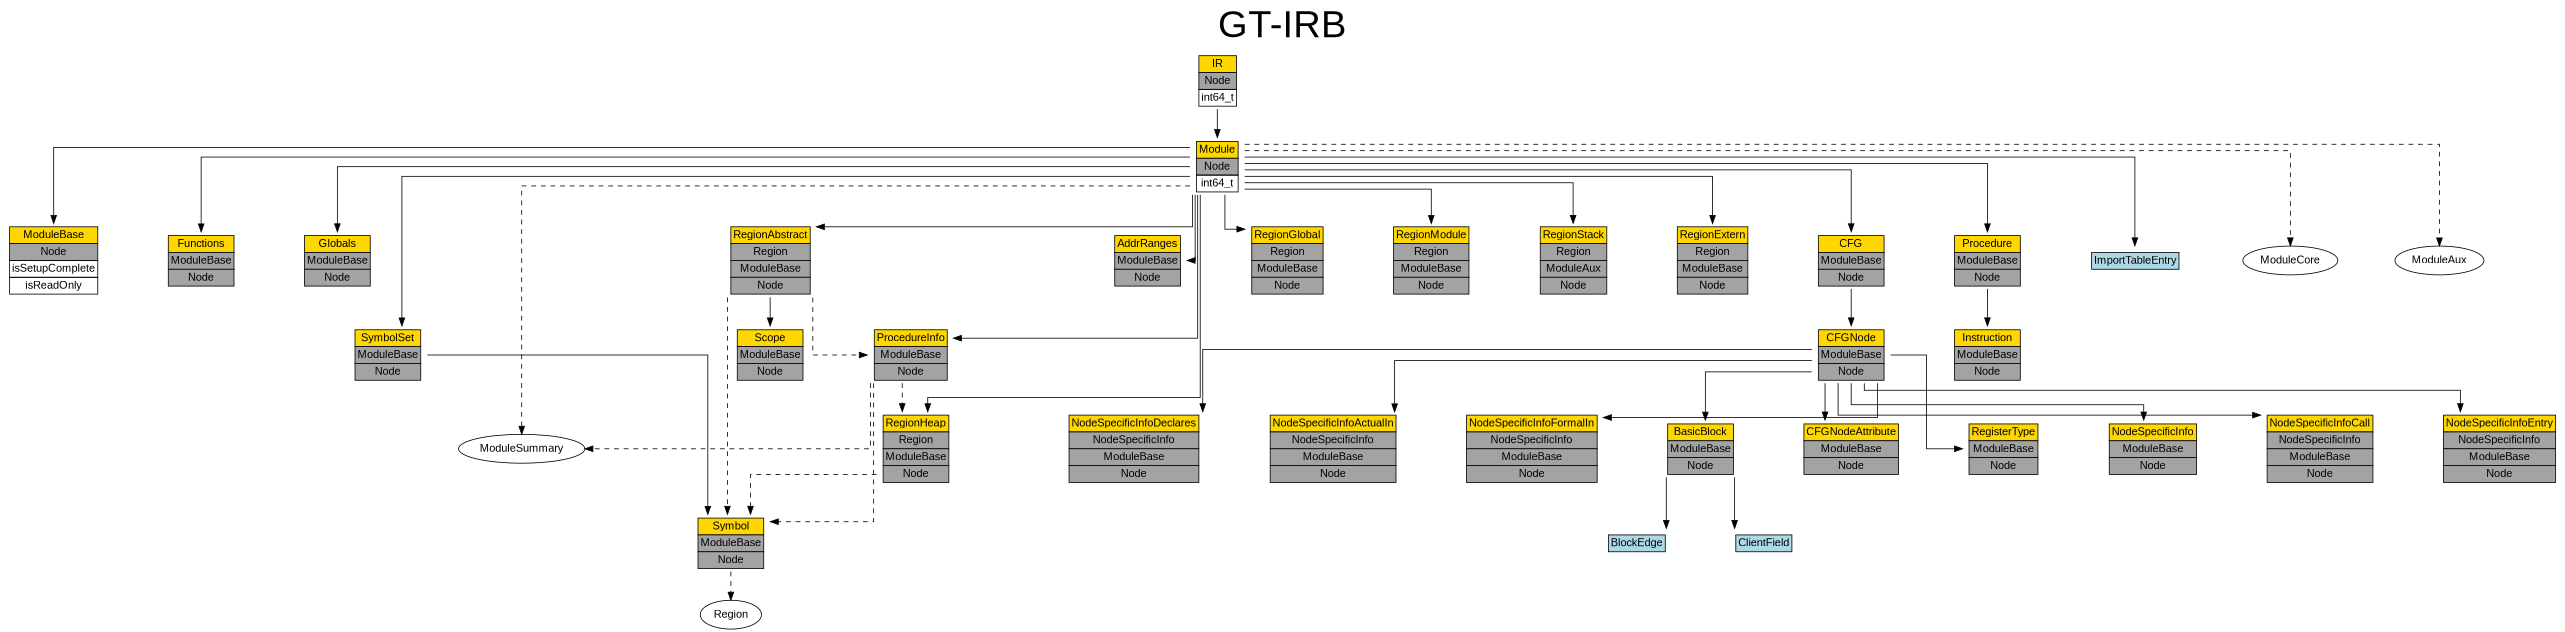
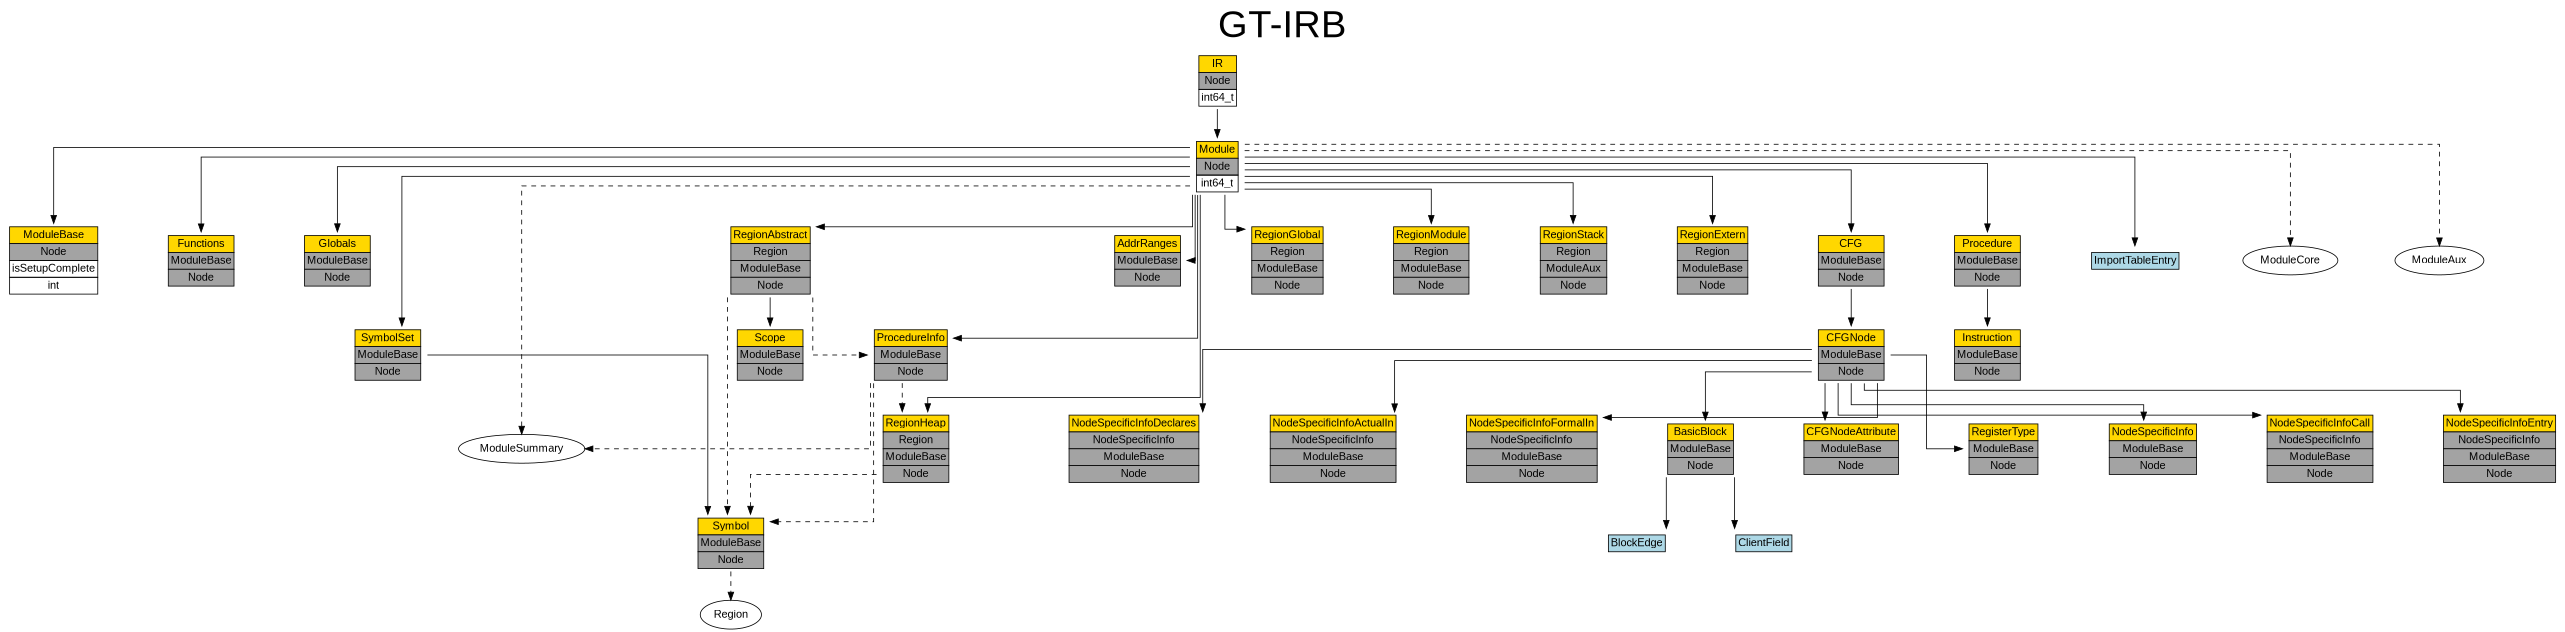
  digraph {
    fontname="Liberation Sans"
    fontsize=48
    label="GT-IRB"
    labelloc=t
    nodesep=1.0
    splines=ortho
    node [fontname="Liberation Sans" shape=none]
    edge [fontname="Liberation Sans" headport=left tailport=right]
    n1 [label=<<table border="0" cellspacing="0"> 			<tr><td port="class" border="1" bgcolor="gold">IR</td></tr> 			<tr><td port="" border="1" bgcolor="grey64">Node</td></tr> 			<tr><td port="" border="1">int64_t</td></tr> 		</table>>]
    n2 [label=<<table border="0" cellspacing="0"> 			<tr><td port="class" border="1" bgcolor="gold">Module</td></tr> 			<tr><td port="" border="1" bgcolor="grey64">Node</td></tr> 			<tr><td port="" border="1">int64_t</td></tr> 		</table>>]
-   n3 [label=<<table border="0" cellspacing="0"> 			<tr><td port="class" border="1" bgcolor="gold">ModuleBase</td></tr> 			<tr><td port="" border="1" bgcolor="grey64">Node</td></tr> 			<tr><td port="" border="1">isSetupComplete</td></tr> 			<tr><td port="" border="1">isReadOnly</td></tr> 		</table>>]
+   n3 [label=<<table border="0" cellspacing="0"> 			<tr><td port="class" border="1" bgcolor="gold">ModuleBase</td></tr> 			<tr><td port="" border="1" bgcolor="grey64">Node</td></tr> 			<tr><td port="" border="1">isSetupComplete</td></tr> 			<tr><td port="" border="1">int</td></tr> 		</table>>]
    n4 [label=<<table border="0" cellspacing="0"> 			<tr><td port="class" border="1" bgcolor="gold">Functions</td></tr> 			<tr><td port="" border="1" bgcolor="grey64">ModuleBase</td></tr> 			<tr><td port="" border="1" bgcolor="grey64">Node</td></tr> 		</table>>]
    n5 [label=<<table border="0" cellspacing="0"> 			<tr><td port="class" border="1" bgcolor="gold">Globals</td></tr> 			<tr><td port="" border="1" bgcolor="grey64">ModuleBase</td></tr> 			<tr><td port="" border="1" bgcolor="grey64">Node</td></tr> 		</table>>]
    n6 [label=<<table border="0" cellspacing="0"> 			<tr><td port="class" border="1" bgcolor="gold">SymbolSet</td></tr> 			<tr><td port="" border="1" bgcolor="grey64">ModuleBase</td></tr> 			<tr><td port="" border="1" bgcolor="grey64">Node</td></tr> 		</table>>]
    n7 [label=<<table border="0" cellspacing="0"> 			<tr><td port="class" border="1" bgcolor="gold">AddrRanges</td></tr> 			<tr><td port="" border="1" bgcolor="grey64">ModuleBase</td></tr> 			<tr><td port="" border="1" bgcolor="grey64">Node</td></tr> 		</table>>]
    n8 [label=<<table border="0" cellspacing="0"> 			<tr><td port="class" border="1" bgcolor="gold">ProcedureInfo</td></tr> 			<tr><td port="" border="1" bgcolor="grey64">ModuleBase</td></tr> 			<tr><td port="" border="1" bgcolor="grey64">Node</td></tr> 		</table>>]
    ModuleSummary [shape=""]
    n10 [label=<<table border="0" cellspacing="0"> 			<tr><td port="class" border="1" bgcolor="gold">RegionHeap</td></tr> 			<tr><td port="" border="1" bgcolor="grey64">Region</td></tr> 			<tr><td port="" border="1" bgcolor="grey64">ModuleBase</td></tr> 			<tr><td port="" border="1" bgcolor="grey64">Node</td></tr> 		</table>>]
    n11 [label=<<table border="0" cellspacing="0"> 			<tr><td port="class" border="1" bgcolor="gold">RegionGlobal</td></tr> 			<tr><td port="" border="1" bgcolor="grey64">Region</td></tr> 			<tr><td port="" border="1" bgcolor="grey64">ModuleBase</td></tr> 			<tr><td port="" border="1" bgcolor="grey64">Node</td></tr> 		</table>>]
    n12 [label=<<table border="0" cellspacing="0"> 			<tr><td port="class" border="1" bgcolor="gold">RegionModule</td></tr> 			<tr><td port="" border="1" bgcolor="grey64">Region</td></tr> 			<tr><td port="" border="1" bgcolor="grey64">ModuleBase</td></tr> 			<tr><td port="" border="1" bgcolor="grey64">Node</td></tr> 		</table>>]
    n13 [label=<<table border="0" cellspacing="0"> 			<tr><td port="class" border="1" bgcolor="gold">RegionAbstract</td></tr> 			<tr><td port="" border="1" bgcolor="grey64">Region</td></tr> 			<tr><td port="" border="1" bgcolor="grey64">ModuleBase</td></tr> 			<tr><td port="" border="1" bgcolor="grey64">Node</td></tr> 		</table>>]
    n14 [label=<<table border="0" cellspacing="0"> 			<tr><td port="class" border="1" bgcolor="gold">RegionStack</td></tr> 			<tr><td port="class" border="1" bgcolor="grey64">Region</td></tr> 			<tr><td port="" border="1" bgcolor="grey64">ModuleAux</td></tr> 			<tr><td port="" border="1" bgcolor="grey64">Node</td></tr> 		</table>>]
    n15 [label=<<table border="0" cellspacing="0"> 			<tr><td port="class" border="1" bgcolor="gold">RegionExtern</td></tr> 			<tr><td port="class" border="1" bgcolor="grey64">Region</td></tr> 			<tr><td port="" border="1" bgcolor="grey64">ModuleBase</td></tr> 			<tr><td port="" border="1" bgcolor="grey64">Node</td></tr> 		</table>>]
    n16 [label=<<table border="0" cellspacing="0"> 			<tr><td port="class" border="1" bgcolor="gold">CFG</td></tr> 			<tr><td port="" border="1" bgcolor="grey64">ModuleBase</td></tr> 			<tr><td port="" border="1" bgcolor="grey64">Node</td></tr> 		</table>>]
    n17 [label=<<table border="0" cellspacing="0"> 			<tr><td port="class" border="1" bgcolor="gold">Procedure</td></tr> 			<tr><td port="" border="1" bgcolor="grey64">ModuleBase</td></tr> 			<tr><td port="" border="1" bgcolor="grey64">Node</td></tr> 		</table>>]
    n18 [label=<<table border="0" cellspacing="0"> 			<tr><td port="class" border="1" bgcolor="lightblue">ImportTableEntry</td></tr> 		</table>>]
    ModuleCore [shape=""]
    ModuleAux [shape=""]
    n21 [label=<<table border="0" cellspacing="0"> 			<tr><td port="class" border="1" bgcolor="gold">Symbol</td></tr> 			<tr><td port="" border="1" bgcolor="grey64">ModuleBase</td></tr> 			<tr><td port="" border="1" bgcolor="grey64">Node</td></tr> 		</table>>]
    n22 [label=<<table border="0" cellspacing="0"> 			<tr><td port="class" border="1" bgcolor="gold">Scope</td></tr> 			<tr><td port="" border="1" bgcolor="grey64">ModuleBase</td></tr> 			<tr><td port="" border="1" bgcolor="grey64">Node</td></tr> 		</table>>]
    n23 [label=<<table border="0" cellspacing="0"> 			<tr><td port="class" border="1" bgcolor="gold">CFGNode</td></tr> 			<tr><td port="" border="1" bgcolor="grey64">ModuleBase</td></tr> 			<tr><td port="" border="1" bgcolor="grey64">Node</td></tr> 		</table>>]
    n24 [label=<<table border="0" cellspacing="0"> 			<tr><td port="class" border="1" bgcolor="gold">Instruction</td></tr> 			<tr><td port="" border="1" bgcolor="grey64">ModuleBase</td></tr> 			<tr><td port="" border="1" bgcolor="grey64">Node</td></tr> 		</table>>]
    Region [shape=""]
    n26 [label=<<table border="0" cellspacing="0"> 			<tr><td port="class" border="1" bgcolor="gold">BasicBlock</td></tr> 			<tr><td port="" border="1" bgcolor="grey64">ModuleBase</td></tr> 			<tr><td port="" border="1" bgcolor="grey64">Node</td></tr> 		</table>>]
    n27 [label=<<table border="0" cellspacing="0"> 			<tr><td port="class" border="1" bgcolor="gold">CFGNodeAttribute</td></tr> 			<tr><td port="" border="1" bgcolor="grey64">ModuleBase</td></tr> 			<tr><td port="" border="1" bgcolor="grey64">Node</td></tr> 		</table>>]
    n28 [label=<<table border="0" cellspacing="0"> 			<tr><td port="class" border="1" bgcolor="gold">RegisterType</td></tr> 			<tr><td port="" border="1" bgcolor="grey64">ModuleBase</td></tr> 			<tr><td port="" border="1" bgcolor="grey64">Node</td></tr> 		</table>>]
    n29 [label=<<table border="0" cellspacing="0"> 			<tr><td port="class" border="1" bgcolor="gold">NodeSpecificInfo</td></tr> 			<tr><td port="" border="1" bgcolor="grey64">ModuleBase</td></tr> 			<tr><td port="" border="1" bgcolor="grey64">Node</td></tr> 		</table>>]
    n30 [label=<<table border="0" cellspacing="0"> 			<tr><td port="class" border="1" bgcolor="gold">NodeSpecificInfoCall</td></tr> 			<tr><td port="" border="1" bgcolor="grey64">NodeSpecificInfo</td></tr> 			<tr><td port="" border="1" bgcolor="grey64">ModuleBase</td></tr> 			<tr><td port="" border="1" bgcolor="grey64">Node</td></tr> 		</table>>]
    n31 [label=<<table border="0" cellspacing="0"> 			<tr><td port="class" border="1" bgcolor="gold">NodeSpecificInfoEntry</td></tr> 			<tr><td port="" border="1" bgcolor="grey64">NodeSpecificInfo</td></tr> 			<tr><td port="" border="1" bgcolor="grey64">ModuleBase</td></tr> 			<tr><td port="" border="1" bgcolor="grey64">Node</td></tr> 		</table>>]
    n32 [label=<<table border="0" cellspacing="0"> 			<tr><td port="class" border="1" bgcolor="gold">NodeSpecificInfoDeclares</td></tr> 			<tr><td port="" border="1" bgcolor="grey64">NodeSpecificInfo</td></tr> 			<tr><td port="" border="1" bgcolor="grey64">ModuleBase</td></tr> 			<tr><td port="" border="1" bgcolor="grey64">Node</td></tr> 		</table>>]
    n33 [label=<<table border="0" cellspacing="0"> 			<tr><td port="class" border="1" bgcolor="gold">NodeSpecificInfoActualIn</td></tr> 			<tr><td port="" border="1" bgcolor="grey64">NodeSpecificInfo</td></tr> 			<tr><td port="" border="1" bgcolor="grey64">ModuleBase</td></tr> 			<tr><td port="" border="1" bgcolor="grey64">Node</td></tr> 		</table>>]
    n34 [label=<<table border="0" cellspacing="0"> 			<tr><td port="class" border="1" bgcolor="gold">NodeSpecificInfoFormalIn</td></tr> 			<tr><td port="" border="1" bgcolor="grey64">NodeSpecificInfo</td></tr> 			<tr><td port="" border="1" bgcolor="grey64">ModuleBase</td></tr> 			<tr><td port="" border="1" bgcolor="grey64">Node</td></tr> 		</table>>]
    n35 [label=<<table border="0" cellspacing="0"> 			<tr><td port="class" border="1" bgcolor="lightblue">ClientField</td></tr> 		</table>>]
    n36 [label=<<table border="0" cellspacing="0"> 			<tr><td port="class" border="1" bgcolor="lightblue">BlockEdge</td></tr> 		</table>>]
    n1 -> n2
    n2 -> n3
    n2 -> n4
    n2 -> n5
    n2 -> n6
    n2 -> n7
    n2 -> n8
    n2 -> ModuleSummary [style=dashed]
    n2 -> n10
    n2 -> n11
    n2 -> n12
    n2 -> n13
    n2 -> n14
    n2 -> n15
    n2 -> n16
    n2 -> n17
    n2 -> n18
    n2 -> ModuleCore [style=dashed]
    n2 -> ModuleAux [style=dashed]
    n6 -> n21
    n8 -> ModuleSummary [style=dashed]
    n8 -> n10 [style=dashed]
    n8 -> n21 [style=dashed]
    n10 -> n21 [style=dashed]
    n13 -> n8 [style=dashed]
    n13 -> n21 [style=dashed]
    n13 -> n22
    n16 -> n23
    n17 -> n24
    n21 -> Region [style=dashed]
    n23 -> n26
    n23 -> n27
    n23 -> n28
    n23 -> n29
    n23 -> n30
    n23 -> n31
    n23 -> n32
    n23 -> n33
    n23 -> n34
    n26 -> n35
    n26 -> n36
  }
